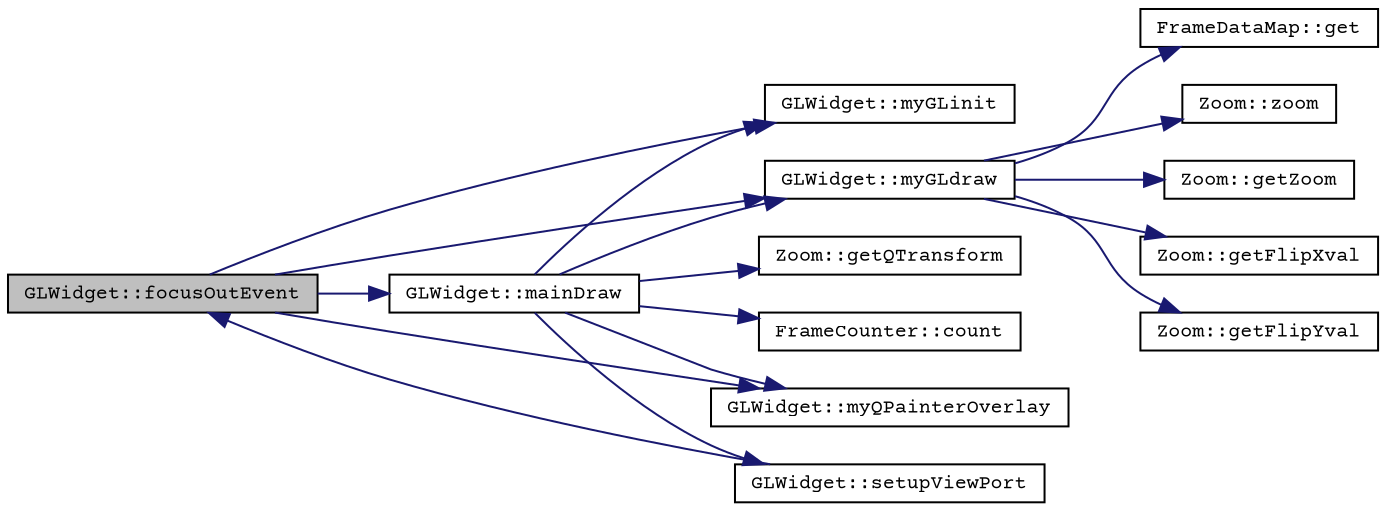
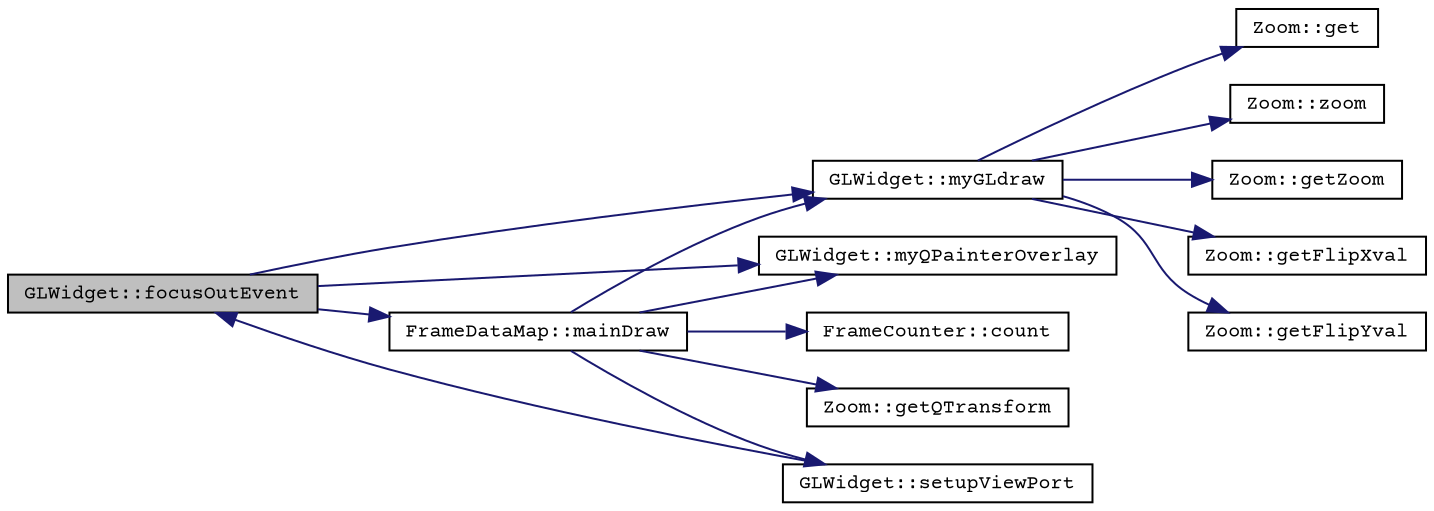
  digraph {
    fontname="Courier Prime"
    rankdir=LR
    node [color=black fillcolor=white fontname="Courier Prime" fontsize=10 shape=record style=filled]
    edge [color=midnightblue fontname="Courier Prime" fontsize=10 labelfontname=Helvetica labelfontsize=10 style=solid]
    n1 [fillcolor=grey75 fontcolor=black height=0.2 label="GLWidget::focusOutEvent" width=0.4]
-   n2 [height=0.2 label="GLWidget::mainDraw" width=0.4]
-   n3 [height=0.2 label="GLWidget::myGLinit" width=0.4]
+   n2 [height=0.2 label="FrameDataMap::mainDraw" width=0.4]
    n4 [height=0.2 label="GLWidget::myGLdraw" width=0.4]
    n5 [height=0.2 label="GLWidget::myQPainterOverlay" width=0.4]
    n6 [height=0.2 label="GLWidget::setupViewPort" width=0.4]
    n7 [height=0.2 label="Zoom::getQTransform" width=0.4]
    n8 [height=0.2 label="FrameCounter::count" width=0.4]
-   n9 [height=0.2 label="FrameDataMap::get" width=0.4]
+   n9 [height=0.2 label="Zoom::get" width=0.4]
    n10 [height=0.2 label="Zoom::zoom" width=0.4]
    n11 [height=0.2 label="Zoom::getZoom" width=0.4]
    n12 [height=0.2 label="Zoom::getFlipXval" width=0.4]
    n13 [height=0.2 label="Zoom::getFlipYval" width=0.4]
    n1 -> n2
-   n1 -> n3
    n1 -> n4
    n1 -> n5
-   n2 -> n3
    n2 -> n4
    n2 -> n5
    n2 -> n6
    n2 -> n7
    n2 -> n8
    n4 -> n9
    n4 -> n10
    n4 -> n11
    n4 -> n12
    n4 -> n13
    n6 -> n1
  }
